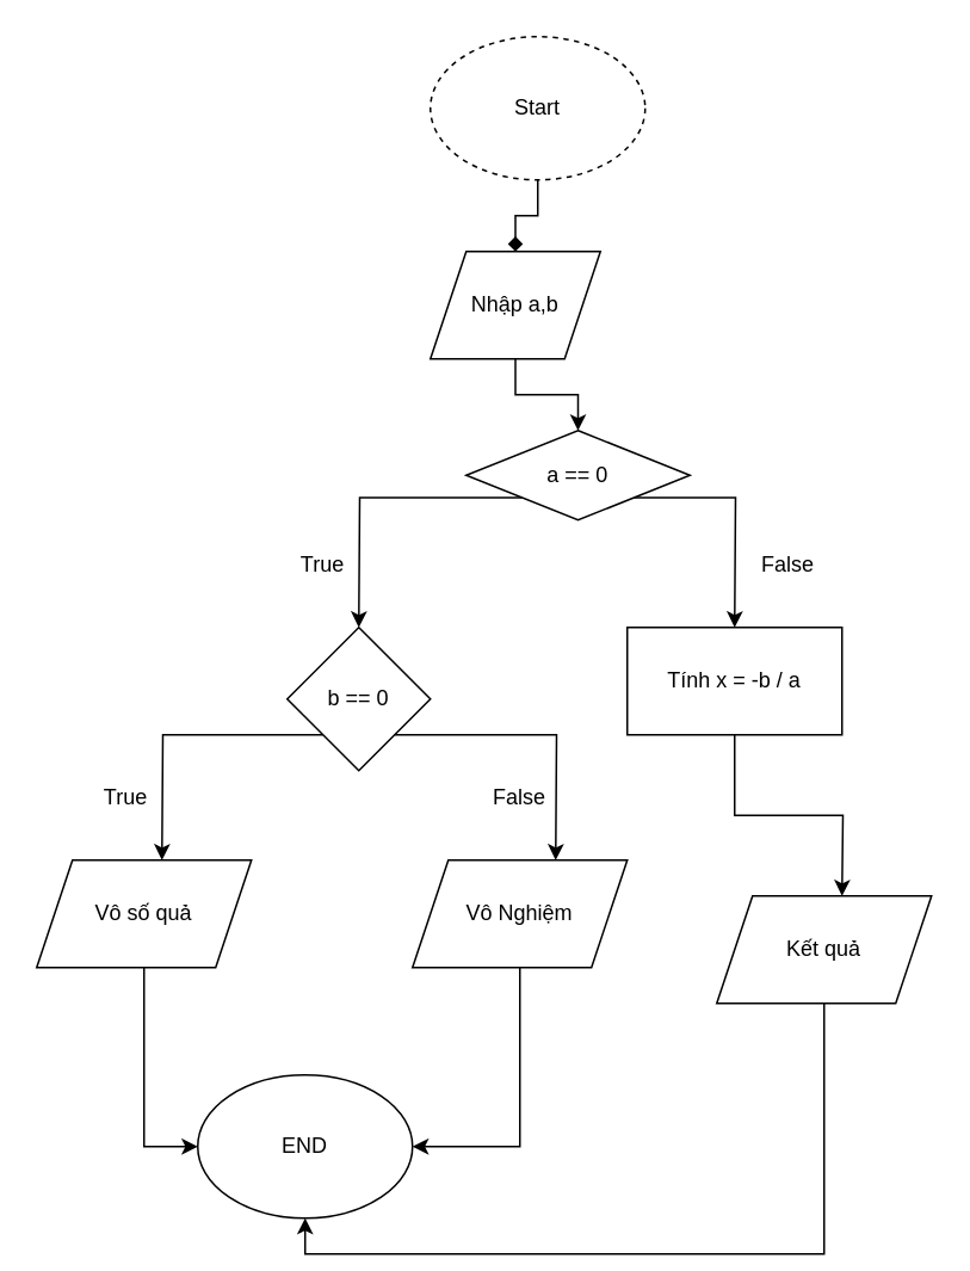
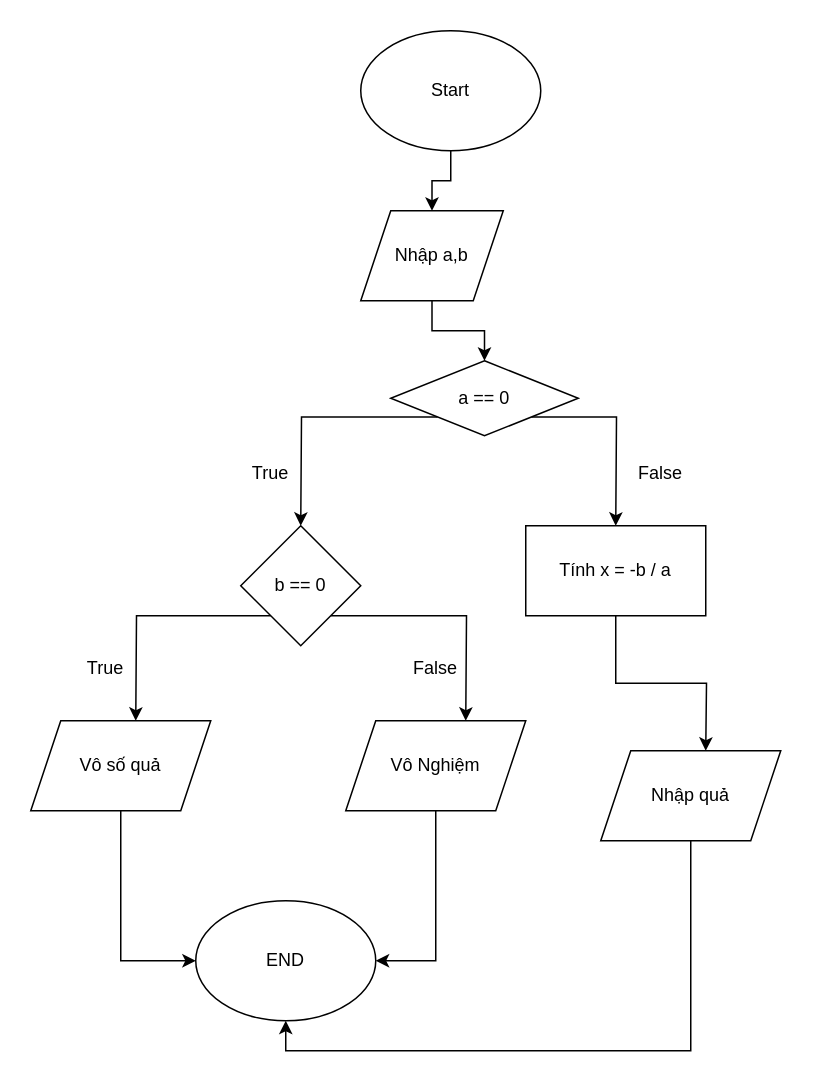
  <mxCell id="0" />
  <mxCell id="1" parent="0" />
- <mxCell id="2" style="edgeStyle=orthogonalEdgeStyle;rounded=0;orthogonalLoop=1;jettySize=auto;html=1;exitX=0.5;exitY=1;exitDx=0;exitDy=0;endArrow=diamond;" edge="1" parent="1" source="3" target="5"><mxGeometry relative="1" as="geometry"><mxPoint x="300" y="140" as="targetPoint" /></mxGeometry></mxCell>
- <mxCell id="3" value="Start" style="ellipse;whiteSpace=wrap;html=1;dashed=1;" vertex="1" parent="1"><mxGeometry x="240" width="120" height="80" as="geometry" y="20" /></mxCell>
+ <mxCell id="2" style="edgeStyle=orthogonalEdgeStyle;rounded=0;orthogonalLoop=1;jettySize=auto;html=1;exitX=0.5;exitY=1;exitDx=0;exitDy=0;" edge="1" parent="1" source="3" target="5"><mxGeometry relative="1" as="geometry"><mxPoint x="300" y="140" as="targetPoint" /></mxGeometry></mxCell>
+ <mxCell id="3" value="Start" style="ellipse;whiteSpace=wrap;html=1;" vertex="1" parent="1"><mxGeometry x="240" width="120" height="80" as="geometry" y="20" /></mxCell>
  <mxCell id="4" style="edgeStyle=orthogonalEdgeStyle;rounded=0;orthogonalLoop=1;jettySize=auto;html=1;exitX=0.5;exitY=1;exitDx=0;exitDy=0;entryX=0.5;entryY=0;entryDx=0;entryDy=0;" edge="1" parent="1" source="5" target="8"><mxGeometry relative="1" as="geometry" /></mxCell>
  <mxCell id="5" value="Nhập a,b" style="shape=parallelogram;perimeter=parallelogramPerimeter;whiteSpace=wrap;html=1;fixedSize=1;" vertex="1" parent="1"><mxGeometry x="240" y="140" width="95" height="60" as="geometry" /></mxCell>
  <mxCell id="6" style="edgeStyle=orthogonalEdgeStyle;rounded=0;orthogonalLoop=1;jettySize=auto;html=1;exitX=0;exitY=1;exitDx=0;exitDy=0;" edge="1" parent="1" source="8"><mxGeometry relative="1" as="geometry"><mxPoint x="200" y="350" as="targetPoint" /></mxGeometry></mxCell>
  <mxCell id="7" style="edgeStyle=orthogonalEdgeStyle;rounded=0;orthogonalLoop=1;jettySize=auto;html=1;exitX=1;exitY=1;exitDx=0;exitDy=0;" edge="1" parent="1" source="8"><mxGeometry relative="1" as="geometry"><mxPoint x="410" y="350" as="targetPoint" /></mxGeometry></mxCell>
  <mxCell id="8" value="a == 0" style="rhombus;whiteSpace=wrap;html=1;" vertex="1" parent="1"><mxGeometry x="260" y="240" width="125" height="50" as="geometry" /></mxCell>
  <mxCell id="9" style="edgeStyle=orthogonalEdgeStyle;rounded=0;orthogonalLoop=1;jettySize=auto;html=1;exitX=0;exitY=1;exitDx=0;exitDy=0;" edge="1" parent="1" source="11"><mxGeometry relative="1" as="geometry"><mxPoint x="90" y="480" as="targetPoint" /></mxGeometry></mxCell>
  <mxCell id="10" style="edgeStyle=orthogonalEdgeStyle;rounded=0;orthogonalLoop=1;jettySize=auto;html=1;exitX=1;exitY=1;exitDx=0;exitDy=0;" edge="1" parent="1" source="11"><mxGeometry relative="1" as="geometry"><mxPoint x="310" y="480" as="targetPoint" /></mxGeometry></mxCell>
  <mxCell id="11" value="b == 0" style="rhombus;whiteSpace=wrap;html=1;" vertex="1" parent="1"><mxGeometry x="160" y="350" width="80" height="80" as="geometry" /></mxCell>
  <mxCell id="12" style="edgeStyle=orthogonalEdgeStyle;rounded=0;orthogonalLoop=1;jettySize=auto;html=1;exitX=0.5;exitY=1;exitDx=0;exitDy=0;" edge="1" parent="1" source="13"><mxGeometry relative="1" as="geometry"><mxPoint x="470" y="500" as="targetPoint" /></mxGeometry></mxCell>
  <mxCell id="13" value="Tính x = -b / a" style="rounded=0;whiteSpace=wrap;html=1;" vertex="1" parent="1"><mxGeometry x="350" y="350" width="120" height="60" as="geometry" /></mxCell>
  <mxCell id="14" style="edgeStyle=orthogonalEdgeStyle;rounded=0;orthogonalLoop=1;jettySize=auto;html=1;exitX=0.5;exitY=1;exitDx=0;exitDy=0;entryX=0;entryY=0.5;entryDx=0;entryDy=0;" edge="1" parent="1" source="15" target="18"><mxGeometry relative="1" as="geometry" /></mxCell>
  <mxCell id="15" value="Vô số quả" style="shape=parallelogram;perimeter=parallelogramPerimeter;whiteSpace=wrap;html=1;fixedSize=1;" vertex="1" parent="1"><mxGeometry x="20" y="480" width="120" height="60" as="geometry" /></mxCell>
  <mxCell id="16" style="edgeStyle=orthogonalEdgeStyle;rounded=0;orthogonalLoop=1;jettySize=auto;html=1;exitX=0.5;exitY=1;exitDx=0;exitDy=0;entryX=1;entryY=0.5;entryDx=0;entryDy=0;" edge="1" parent="1" source="17" target="18"><mxGeometry relative="1" as="geometry" /></mxCell>
  <mxCell id="17" value="Vô Nghiệm" style="shape=parallelogram;perimeter=parallelogramPerimeter;whiteSpace=wrap;html=1;fixedSize=1;" vertex="1" parent="1"><mxGeometry x="230" y="480" width="120" height="60" as="geometry" /></mxCell>
- <mxCell id="18" value="END" style="ellipse;whiteSpace=wrap;html=1;" vertex="1" parent="1"><mxGeometry x="110" y="600" width="120" height="80" as="geometry" /></mxCell>
+ <mxCell id="18" value="END" style="ellipse;whiteSpace=wrap;html=1;" vertex="1" parent="1"><mxGeometry x="130" y="600" width="120" height="80" as="geometry" /></mxCell>
  <mxCell id="19" value="True" style="text;html=1;align=center;verticalAlign=middle;whiteSpace=wrap;rounded=0;" vertex="1" parent="1"><mxGeometry x="40" y="430" width="60" height="30" as="geometry" /></mxCell>
  <mxCell id="20" value="False" style="text;html=1;align=center;verticalAlign=middle;whiteSpace=wrap;rounded=0;" vertex="1" parent="1"><mxGeometry x="260" y="430" width="60" height="30" as="geometry" /></mxCell>
  <mxCell id="21" value="True" style="text;html=1;align=center;verticalAlign=middle;whiteSpace=wrap;rounded=0;" vertex="1" parent="1"><mxGeometry x="150" y="300" width="60" height="30" as="geometry" /></mxCell>
  <mxCell id="22" value="False" style="text;html=1;align=center;verticalAlign=middle;whiteSpace=wrap;rounded=0;" vertex="1" parent="1"><mxGeometry x="410" y="300" width="60" height="30" as="geometry" /></mxCell>
  <mxCell id="23" style="edgeStyle=orthogonalEdgeStyle;rounded=0;orthogonalLoop=1;jettySize=auto;html=1;exitX=0.5;exitY=1;exitDx=0;exitDy=0;entryX=0.5;entryY=1;entryDx=0;entryDy=0;" edge="1" parent="1" source="24" target="18"><mxGeometry relative="1" as="geometry" /></mxCell>
- <mxCell id="24" value="Kết quả" style="shape=parallelogram;perimeter=parallelogramPerimeter;whiteSpace=wrap;html=1;fixedSize=1;" vertex="1" parent="1"><mxGeometry x="400" y="500" width="120" height="60" as="geometry" /></mxCell>
+ <mxCell id="24" value="Nhập quả" style="shape=parallelogram;perimeter=parallelogramPerimeter;whiteSpace=wrap;html=1;fixedSize=1;" vertex="1" parent="1"><mxGeometry x="400" y="500" width="120" height="60" as="geometry" /></mxCell>
